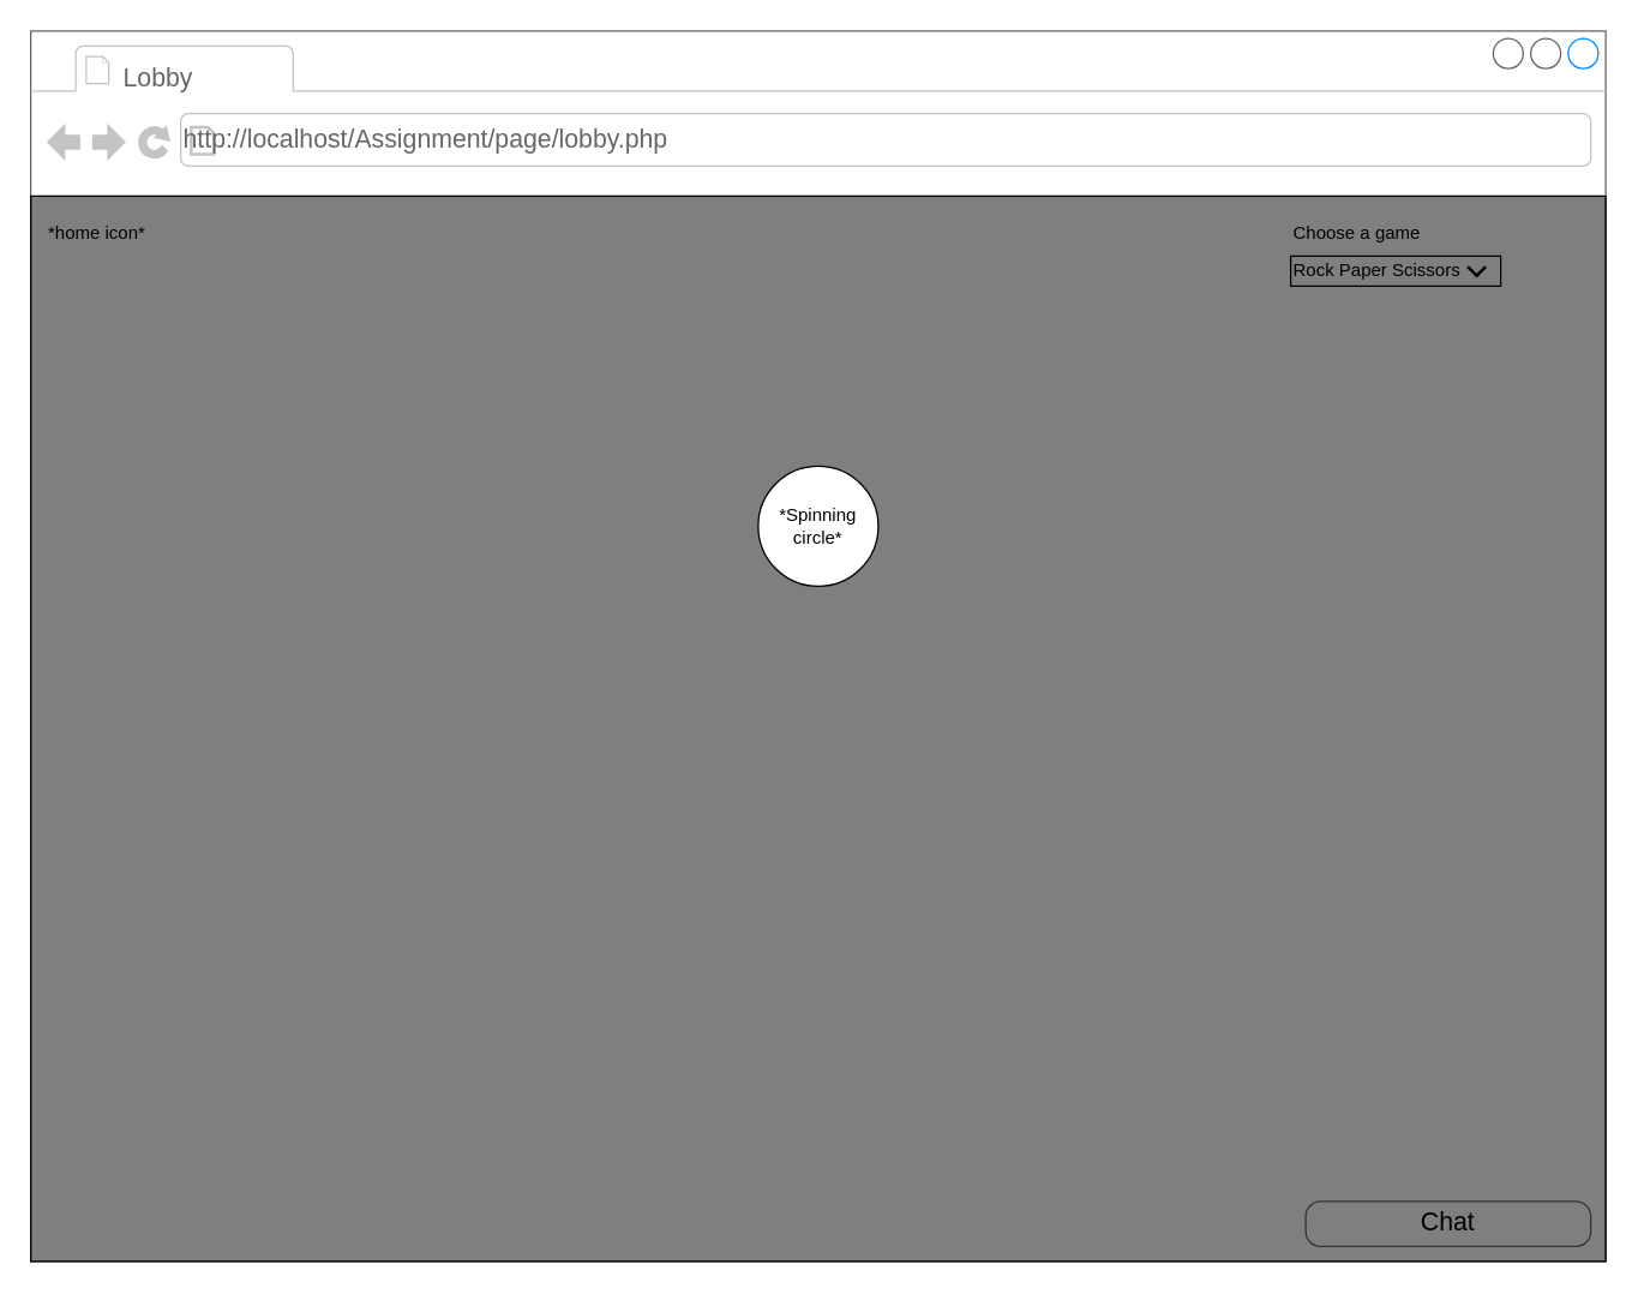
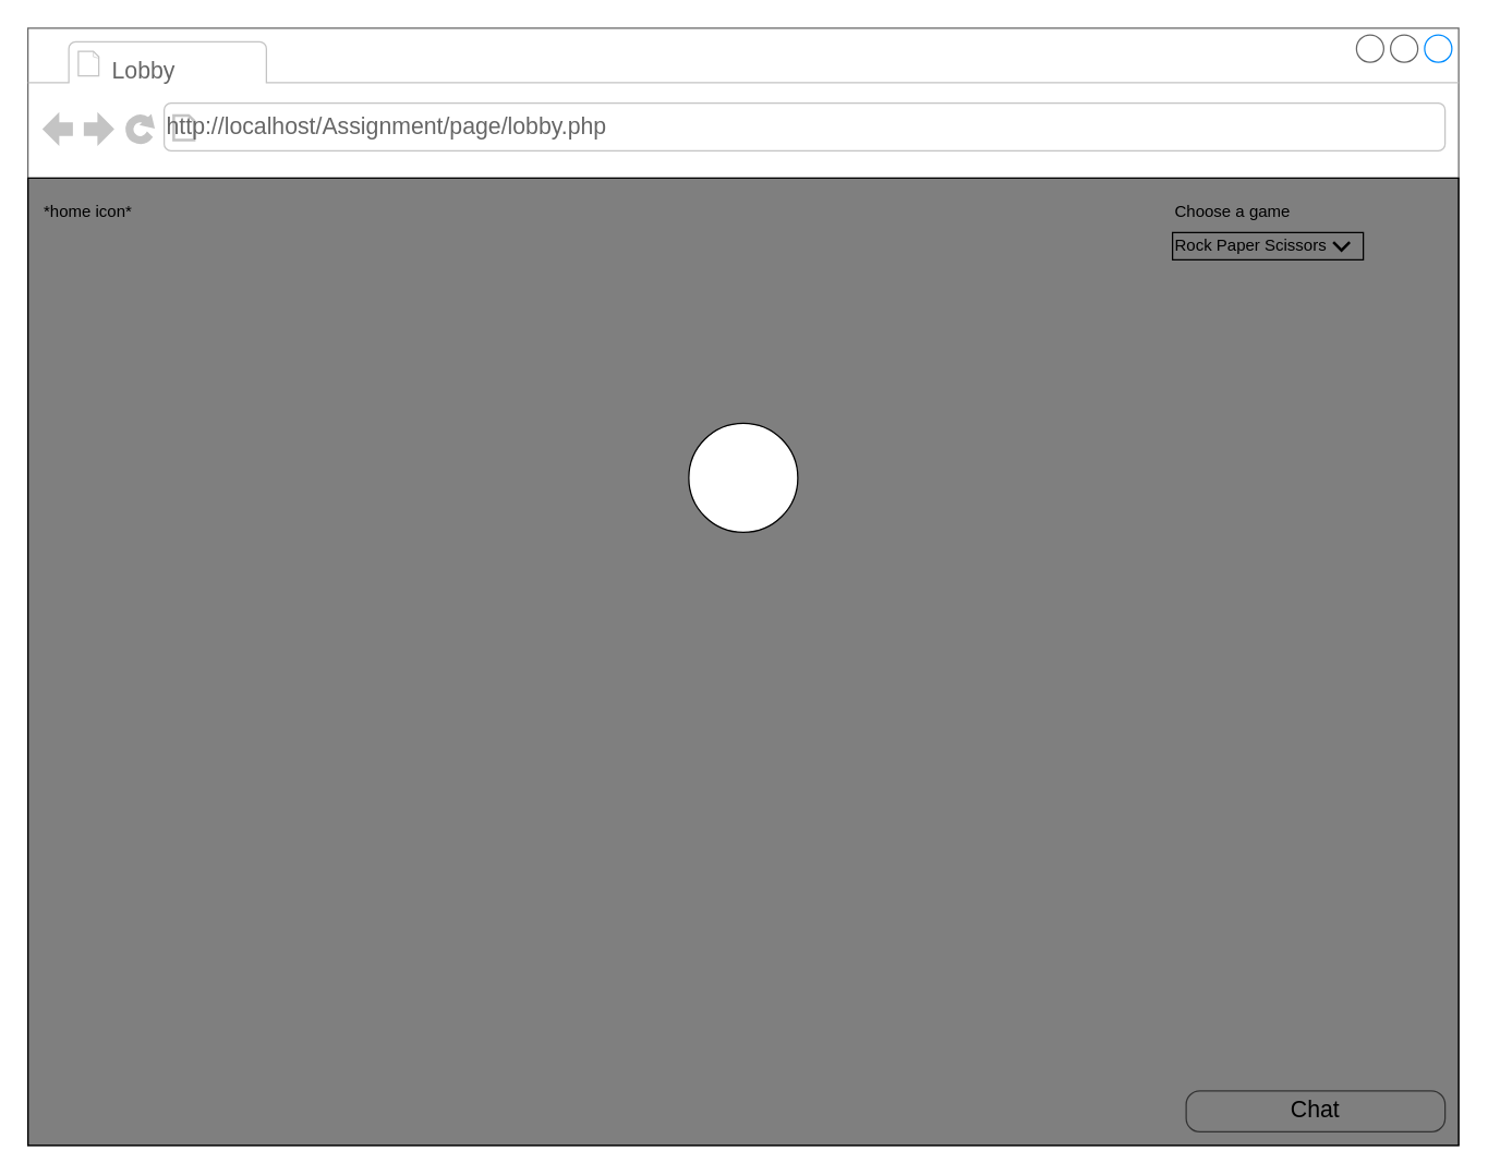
  <mxCell id="0" />
  <mxCell id="1" parent="0" />
  <mxCell id="2" value="" style="strokeWidth=1;shadow=0;dashed=0;align=center;html=1;shape=mxgraph.mockup.containers.browserWindow;rSize=0;strokeColor=#666666;mainText=,;recursiveResize=0;rounded=0;labelBackgroundColor=none;fontFamily=Verdana;fontSize=12" parent="1" vertex="1"><mxGeometry x="20" y="20" width="1050" height="820" as="geometry" /></mxCell>
  <mxCell id="3" value="Lobby" style="strokeWidth=1;shadow=0;dashed=0;align=center;html=1;shape=mxgraph.mockup.containers.anchor;fontSize=17;fontColor=#666666;align=left;" parent="2" vertex="1"><mxGeometry x="60" y="12" width="80" height="40" as="geometry" /></mxCell>
  <mxCell id="4" value="http://localhost/Assignment/page/lobby.php" style="strokeWidth=1;shadow=0;dashed=0;align=center;html=1;shape=mxgraph.mockup.containers.anchor;rSize=0;fontSize=17;fontColor=#666666;align=left;" parent="2" vertex="1"><mxGeometry x="100" y="60" width="350" height="26" as="geometry" /></mxCell>
  <mxCell id="5" value="Chat" style="strokeWidth=1;shadow=0;dashed=0;align=center;html=1;shape=mxgraph.mockup.buttons.button;strokeColor=#666666;mainText=;buttonStyle=round;fontSize=17;fontStyle=0;fillColor=none;whiteSpace=wrap;rounded=0;labelBackgroundColor=none;" parent="2" vertex="1"><mxGeometry x="850" y="780" width="190" height="30" as="geometry" /></mxCell>
  <mxCell id="6" value="*home icon*" style="text;html=1;strokeColor=none;fillColor=none;align=left;verticalAlign=middle;whiteSpace=wrap;rounded=0;" parent="2" vertex="1"><mxGeometry x="10" y="120" width="70" height="30" as="geometry" /></mxCell>
  <mxCell id="7" value="Choose a game" style="text;html=1;strokeColor=none;fillColor=none;align=left;verticalAlign=middle;whiteSpace=wrap;rounded=0;" parent="2" vertex="1"><mxGeometry x="840" y="120" width="90" height="30" as="geometry" /></mxCell>
  <mxCell id="8" value="Rock Paper Scissors" style="rounded=0;whiteSpace=wrap;html=1;align=left;" parent="2" vertex="1"><mxGeometry x="840" y="150" width="140" height="20" as="geometry" /></mxCell>
  <mxCell id="9" value="" style="html=1;verticalLabelPosition=bottom;labelBackgroundColor=#ffffff;verticalAlign=top;shadow=0;dashed=0;strokeWidth=2;shape=mxgraph.ios7.misc.down;strokeColor=#000000;" parent="2" vertex="1"><mxGeometry x="958" y="157" width="12" height="6" as="geometry" /></mxCell>
  <mxCell id="10" value="" style="rounded=0;whiteSpace=wrap;html=1;labelBackgroundColor=#000000;strokeColor=#000000;fillColor=#000000;gradientColor=none;strokeOpacity=100;fillOpacity=50;fillStyle=solid;" parent="2" vertex="1"><mxGeometry y="110" width="1050" height="710" as="geometry" /></mxCell>
  <mxCell id="11" value="" style="ellipse;whiteSpace=wrap;html=1;aspect=fixed;labelBackgroundColor=#000000;strokeColor=#000000;" parent="2" vertex="1"><mxGeometry x="485" y="290" width="80" height="80" as="geometry" /></mxCell>
- <mxCell id="12" value="*Spinning circle*" style="text;html=1;strokeColor=none;fillColor=none;align=center;verticalAlign=middle;whiteSpace=wrap;rounded=0;" parent="2" vertex="1"><mxGeometry x="490" y="315" width="70" height="30" as="geometry" /></mxCell>
